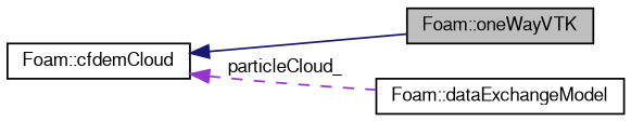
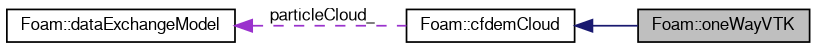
  digraph {
    rankdir=LR
    node [color=black fillcolor=white fontname=FreeSans fontsize=10 shape=record style=filled]
    edge [dir=back fontname=FreeSans fontsize=10 labelfontname=FreeSans labelfontsize=10]
    n1 [fillcolor=grey75 fontcolor=black height=0.2 label="Foam::oneWayVTK" width=0.4]
    n2 [height=0.2 label="Foam::dataExchangeModel" width=0.4]
    n3 [height=0.2 label="Foam::cfdemCloud" width=0.4]
    n3 -> n1 [color=midnightblue style=solid]
-   n3 -> n2 [color=darkorchid3 label=" particleCloud_" style=dashed]
+   n2 -> n3 [color=darkorchid3 label=" particleCloud_" style=dashed]
  }
